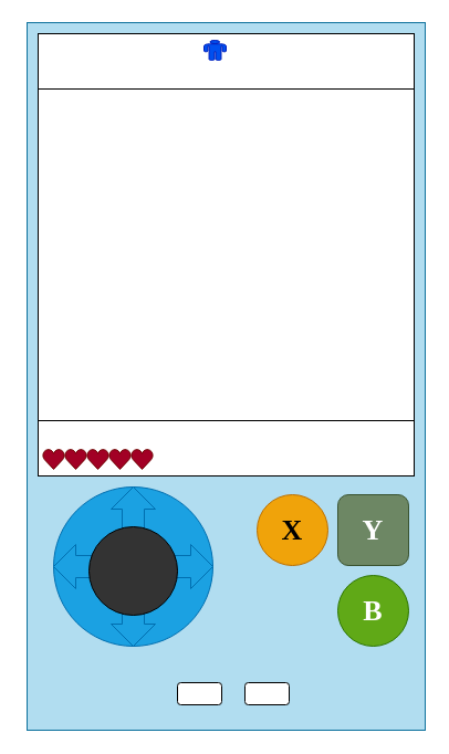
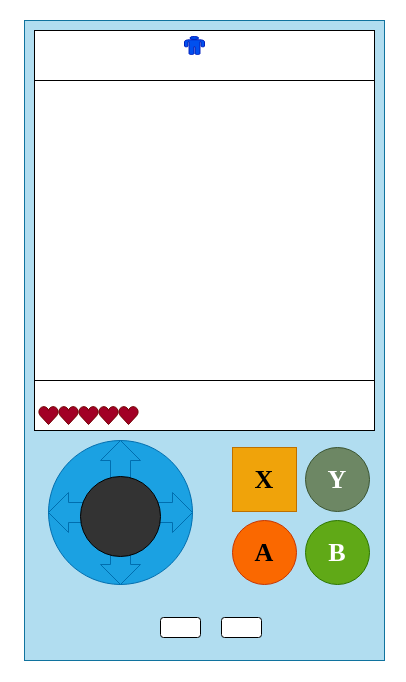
  <mxCell id="0" />
  <mxCell id="1" parent="0" />
  <mxCell id="2" value="" style="rounded=0;whiteSpace=wrap;html=1;fillColor=#b1ddf0;strokeColor=#10739e;" parent="1" vertex="1"><mxGeometry x="24" width="360" height="640" as="geometry" y="20" /></mxCell>
  <mxCell id="3" value="" style="ellipse;whiteSpace=wrap;html=1;aspect=fixed;fillColor=#1ba1e2;strokeColor=#006EAF;fontColor=#ffffff;" parent="1" vertex="1"><mxGeometry x="48" y="440" width="144" height="144" as="geometry" /></mxCell>
  <mxCell id="4" value="" style="html=1;shadow=0;dashed=0;align=center;verticalAlign=middle;shape=mxgraph.arrows2.calloutQuadArrow;dy=10;dx=20;notch=24;arrowHead=10;fillColor=#1ba1e2;aspect=fixed;fontColor=#ffffff;strokeColor=#006EAF;" parent="1" vertex="1"><mxGeometry x="48" y="440" width="144" height="144" as="geometry" /></mxCell>
  <mxCell id="5" value="" style="ellipse;whiteSpace=wrap;html=1;aspect=fixed;strokeColor=none;fillColor=none;" parent="1" vertex="1"><mxGeometry x="20" y="412" width="200" height="200" as="geometry" /></mxCell>
- <mxCell id="6" value="&lt;b&gt;&lt;font style=&quot;font-size: 26px&quot; face=&quot;Verdana&quot;&gt;X&lt;/font&gt;&lt;/b&gt;" style="ellipse;whiteSpace=wrap;html=1;aspect=fixed;fillColor=#f0a30a;strokeColor=#BD7000;fontColor=#000000;direction=south;" parent="1" vertex="1"><mxGeometry x="232" y="447" width="64" height="64" as="geometry" /></mxCell>
- <mxCell id="7" value="&lt;b&gt;&lt;font style=&quot;font-size: 26px&quot; face=&quot;Verdana&quot;&gt;Y&lt;/font&gt;&lt;/b&gt;" style="whiteSpace=wrap;html=1;aspect=fixed;fillColor=#6d8764;strokeColor=#3A5431;fontColor=#ffffff;direction=south;rounded=1;" parent="1" vertex="1"><mxGeometry x="305" y="447" width="64" height="64" as="geometry" /></mxCell>
+ <mxCell id="6" value="&lt;b&gt;&lt;font style=&quot;font-size: 26px&quot; face=&quot;Verdana&quot;&gt;X&lt;/font&gt;&lt;/b&gt;" style="whiteSpace=wrap;html=1;aspect=fixed;fillColor=#f0a30a;strokeColor=#BD7000;fontColor=#000000;direction=south;rounded=0;" parent="1" vertex="1"><mxGeometry x="232" y="447" width="64" height="64" as="geometry" /></mxCell>
+ <mxCell id="7" value="&lt;b&gt;&lt;font style=&quot;font-size: 26px&quot; face=&quot;Verdana&quot;&gt;Y&lt;/font&gt;&lt;/b&gt;" style="ellipse;whiteSpace=wrap;html=1;aspect=fixed;fillColor=#6d8764;strokeColor=#3A5431;fontColor=#ffffff;direction=south;" parent="1" vertex="1"><mxGeometry x="305" y="447" width="64" height="64" as="geometry" /></mxCell>
+ <mxCell id="8" value="&lt;b&gt;&lt;font style=&quot;font-size: 26px&quot; face=&quot;Verdana&quot;&gt;A&lt;/font&gt;&lt;/b&gt;" style="ellipse;whiteSpace=wrap;html=1;aspect=fixed;fillColor=#fa6800;strokeColor=#C73500;fontColor=#000000;direction=south;" parent="1" vertex="1"><mxGeometry x="232" y="520" width="64" height="64" as="geometry" /></mxCell>
  <mxCell id="9" value="&lt;b&gt;&lt;font style=&quot;font-size: 26px&quot; face=&quot;Verdana&quot;&gt;B&lt;/font&gt;&lt;/b&gt;" style="ellipse;whiteSpace=wrap;html=1;aspect=fixed;fillColor=#60a917;strokeColor=#2D7600;fontColor=#ffffff;direction=south;" parent="1" vertex="1"><mxGeometry x="305" y="520" width="64" height="64" as="geometry" /></mxCell>
  <mxCell id="10" value="" style="ellipse;whiteSpace=wrap;html=1;aspect=fixed;fillColor=#333333;" parent="1" vertex="1"><mxGeometry x="80" y="476" width="80" height="80" as="geometry" /></mxCell>
  <mxCell id="11" value="" style="rounded=1;whiteSpace=wrap;html=1;" parent="1" vertex="1"><mxGeometry x="221" y="617" width="40" height="20" as="geometry" /></mxCell>
  <mxCell id="12" value="" style="rounded=1;whiteSpace=wrap;html=1;" parent="1" vertex="1"><mxGeometry x="160" y="617" width="40" height="20" as="geometry" /></mxCell>
  <mxCell id="13" value="&lt;font style=&quot;font-size: 19px&quot;&gt;Game Display Area&lt;/font&gt;" style="rounded=0;whiteSpace=wrap;html=1;fillColor=#bac8d3;strokeColor=#23445d;" parent="1" vertex="1"><mxGeometry x="34" y="30" width="336" height="400" as="geometry" /></mxCell>
  <mxCell id="14" value="" style="rounded=0;whiteSpace=wrap;html=1;" parent="1" vertex="1"><mxGeometry x="34" y="30" width="340" height="400" as="geometry" /></mxCell>
  <mxCell id="15" value="" style="rounded=0;whiteSpace=wrap;html=1;" parent="1" vertex="1"><mxGeometry x="34" y="80" width="340" height="300" as="geometry" /></mxCell>
  <mxCell id="16" value="" style="shape=mxgraph.signs.people.man_1;html=1;pointerEvents=1;fillColor=#0050ef;strokeColor=#001DBC;verticalLabelPosition=bottom;verticalAlign=top;align=center;fontColor=#ffffff;" parent="1" vertex="1"><mxGeometry x="184" y="36" width="20" height="18" as="geometry" /></mxCell>
  <mxCell id="17" value="" style="dashed=0;verticalLabelPosition=bottom;verticalAlign=top;align=center;shape=mxgraph.gmdl.heart;strokeColor=#6F0000;fillColor=#a20025;shadow=0;fontColor=#ffffff;" parent="1" vertex="1"><mxGeometry x="38" y="406" width="20" height="18" as="geometry" /></mxCell>
  <mxCell id="18" value="" style="dashed=0;verticalLabelPosition=bottom;verticalAlign=top;align=center;shape=mxgraph.gmdl.heart;strokeColor=#6F0000;fillColor=#a20025;shadow=0;fontColor=#ffffff;" parent="1" vertex="1"><mxGeometry x="58" y="406" width="20" height="18" as="geometry" /></mxCell>
  <mxCell id="19" value="" style="dashed=0;verticalLabelPosition=bottom;verticalAlign=top;align=center;shape=mxgraph.gmdl.heart;strokeColor=#6F0000;fillColor=#a20025;shadow=0;fontColor=#ffffff;" parent="1" vertex="1"><mxGeometry x="78" y="406" width="20" height="18" as="geometry" /></mxCell>
  <mxCell id="20" value="" style="dashed=0;verticalLabelPosition=bottom;verticalAlign=top;align=center;shape=mxgraph.gmdl.heart;strokeColor=#6F0000;fillColor=#a20025;shadow=0;fontColor=#ffffff;" parent="1" vertex="1"><mxGeometry x="98" y="406" width="20" height="18" as="geometry" /></mxCell>
  <mxCell id="21" value="" style="dashed=0;verticalLabelPosition=bottom;verticalAlign=top;align=center;shape=mxgraph.gmdl.heart;strokeColor=#6F0000;fillColor=#a20025;shadow=0;fontColor=#ffffff;" parent="1" vertex="1"><mxGeometry x="118" y="406" width="20" height="18" as="geometry" /></mxCell>
